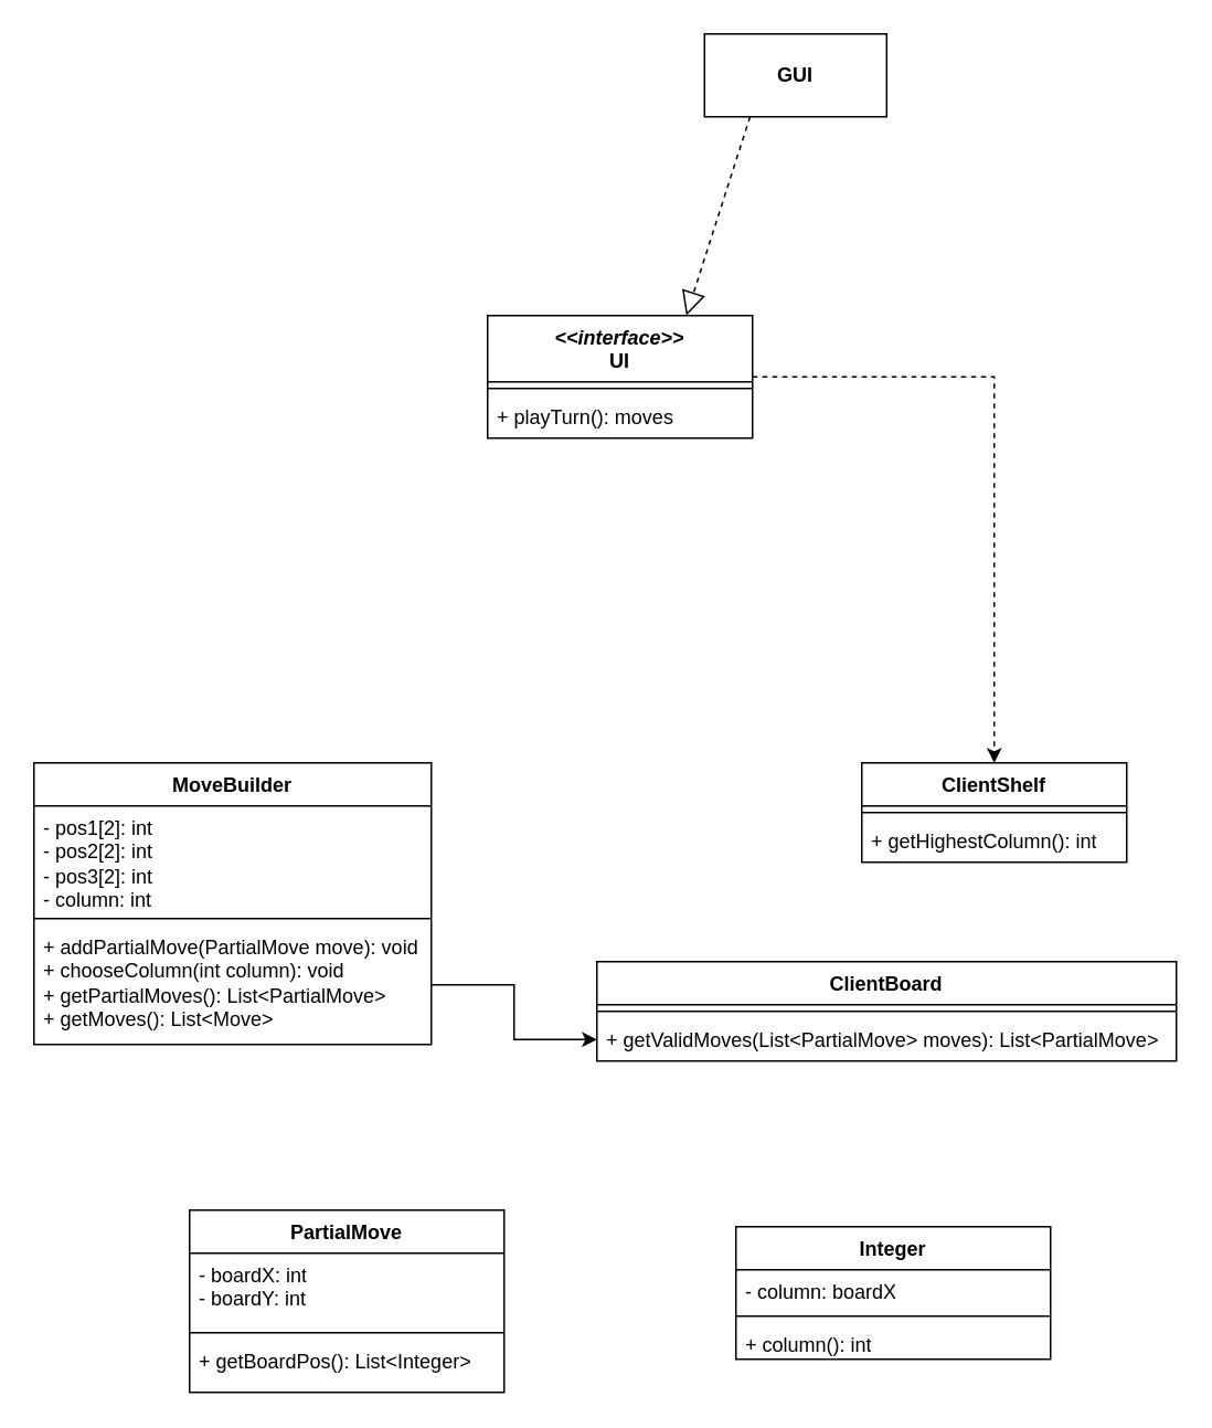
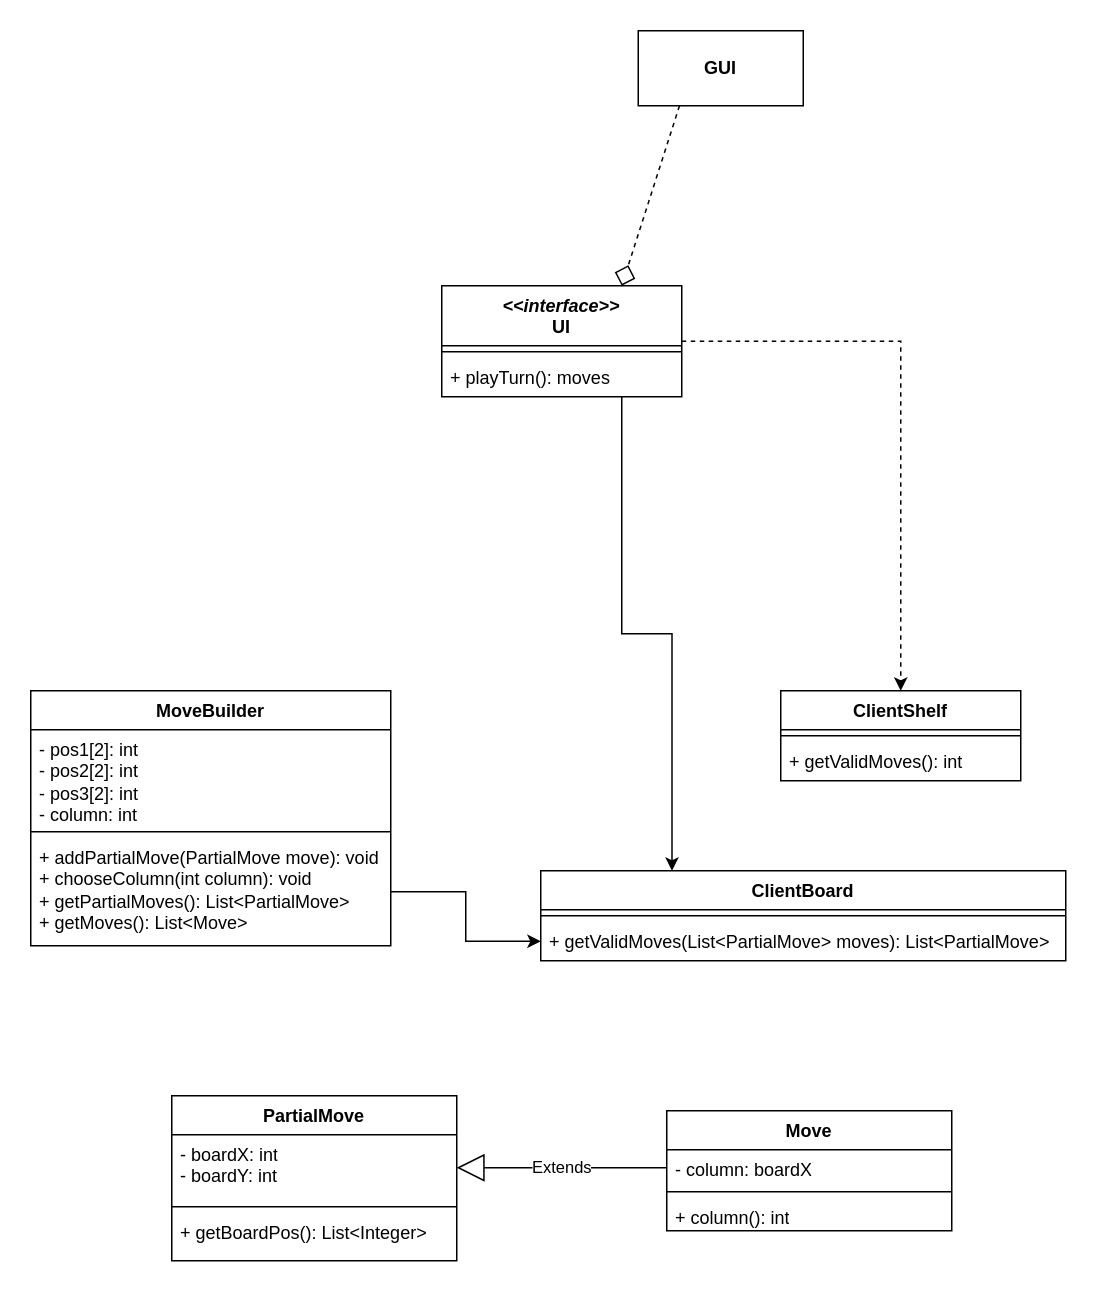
  <mxCell id="0" />
  <mxCell id="1" parent="0" />
+ <mxCell id="2" style="edgeStyle=orthogonalEdgeStyle;rounded=0;orthogonalLoop=1;jettySize=auto;html=1;exitX=0.75;exitY=1;exitDx=0;exitDy=0;entryX=0.25;entryY=0;entryDx=0;entryDy=0;" parent="1" source="4" target="14" edge="1"><mxGeometry relative="1" as="geometry" /></mxCell>
  <mxCell id="3" style="edgeStyle=orthogonalEdgeStyle;rounded=0;orthogonalLoop=1;jettySize=auto;html=1;exitX=1;exitY=0.5;exitDx=0;exitDy=0;entryX=0.5;entryY=0;entryDx=0;entryDy=0;dashed=1;" parent="1" source="4" target="11" edge="1"><mxGeometry relative="1" as="geometry" /></mxCell>
  <mxCell id="4" value="&lt;div&gt;&lt;i&gt;&amp;lt;&amp;lt;interface&amp;gt;&amp;gt;&lt;/i&gt;&lt;br&gt;&lt;/div&gt;&lt;div&gt;UI&lt;/div&gt;" style="swimlane;fontStyle=1;align=center;verticalAlign=top;childLayout=stackLayout;horizontal=1;startSize=40;horizontalStack=0;resizeParent=1;resizeParentMax=0;resizeLast=0;collapsible=1;marginBottom=0;whiteSpace=wrap;html=1;" parent="1" vertex="1"><mxGeometry x="294" y="190" width="160" height="74" as="geometry" /></mxCell>
  <mxCell id="5" value="" style="line;strokeWidth=1;fillColor=none;align=left;verticalAlign=middle;spacingTop=-1;spacingLeft=3;spacingRight=3;rotatable=0;labelPosition=right;points=[];portConstraint=eastwest;strokeColor=inherit;" parent="4" vertex="1"><mxGeometry y="40" width="160" height="8" as="geometry" /></mxCell>
  <mxCell id="6" value="+ playTurn(): moves" style="text;strokeColor=none;fillColor=none;align=left;verticalAlign=top;spacingLeft=4;spacingRight=4;overflow=hidden;rotatable=0;points=[[0,0.5],[1,0.5]];portConstraint=eastwest;whiteSpace=wrap;html=1;" parent="4" vertex="1"><mxGeometry y="48" width="160" height="26" as="geometry" /></mxCell>
  <mxCell id="7" value="&lt;div&gt;MoveBuilder&lt;/div&gt;" style="swimlane;fontStyle=1;align=center;verticalAlign=top;childLayout=stackLayout;horizontal=1;startSize=26;horizontalStack=0;resizeParent=1;resizeParentMax=0;resizeLast=0;collapsible=1;marginBottom=0;whiteSpace=wrap;html=1;" parent="1" vertex="1"><mxGeometry x="20" y="460" width="240" height="170" as="geometry" /></mxCell>
  <mxCell id="8" value="&lt;div&gt;- pos1[2]: int&lt;/div&gt;&lt;div&gt;- pos2[2]: int&lt;/div&gt;&lt;div&gt;- pos3[2]: int&lt;/div&gt;&lt;div&gt;- column: int&lt;br&gt;&lt;/div&gt;" style="text;strokeColor=none;fillColor=none;align=left;verticalAlign=top;spacingLeft=4;spacingRight=4;overflow=hidden;rotatable=0;points=[[0,0.5],[1,0.5]];portConstraint=eastwest;whiteSpace=wrap;html=1;" parent="7" vertex="1"><mxGeometry y="26" width="240" height="64" as="geometry" /></mxCell>
  <mxCell id="9" value="" style="line;strokeWidth=1;fillColor=none;align=left;verticalAlign=middle;spacingTop=-1;spacingLeft=3;spacingRight=3;rotatable=0;labelPosition=right;points=[];portConstraint=eastwest;strokeColor=inherit;" parent="7" vertex="1"><mxGeometry y="90" width="240" height="8" as="geometry" /></mxCell>
  <mxCell id="10" value="&lt;div&gt;+ addPartialMove(PartialMove move): void&lt;/div&gt;&lt;div&gt;+ chooseColumn(int column): void&lt;br&gt;&lt;/div&gt;&lt;div&gt;+ getPartialMoves(): List&amp;lt;PartialMove&amp;gt;&lt;/div&gt;&lt;div&gt;+ getMoves(): List&amp;lt;Move&amp;gt;&lt;br&gt;&lt;/div&gt;" style="text;strokeColor=none;fillColor=none;align=left;verticalAlign=top;spacingLeft=4;spacingRight=4;overflow=hidden;rotatable=0;points=[[0,0.5],[1,0.5]];portConstraint=eastwest;whiteSpace=wrap;html=1;" parent="7" vertex="1"><mxGeometry y="98" width="240" height="72" as="geometry" /></mxCell>
  <mxCell id="11" value="ClientShelf" style="swimlane;fontStyle=1;align=center;verticalAlign=top;childLayout=stackLayout;horizontal=1;startSize=26;horizontalStack=0;resizeParent=1;resizeParentMax=0;resizeLast=0;collapsible=1;marginBottom=0;whiteSpace=wrap;html=1;" parent="1" vertex="1"><mxGeometry x="520" y="460" width="160" height="60" as="geometry" /></mxCell>
  <mxCell id="12" value="" style="line;strokeWidth=1;fillColor=none;align=left;verticalAlign=middle;spacingTop=-1;spacingLeft=3;spacingRight=3;rotatable=0;labelPosition=right;points=[];portConstraint=eastwest;strokeColor=inherit;" parent="11" vertex="1"><mxGeometry y="26" width="160" height="8" as="geometry" /></mxCell>
- <mxCell id="13" value="+ getHighestColumn(): int" style="text;strokeColor=none;fillColor=none;align=left;verticalAlign=top;spacingLeft=4;spacingRight=4;overflow=hidden;rotatable=0;points=[[0,0.5],[1,0.5]];portConstraint=eastwest;whiteSpace=wrap;html=1;" parent="11" vertex="1"><mxGeometry y="34" width="160" height="26" as="geometry" /></mxCell>
+ <mxCell id="13" value="+ getValidMoves(): int" style="text;strokeColor=none;fillColor=none;align=left;verticalAlign=top;spacingLeft=4;spacingRight=4;overflow=hidden;rotatable=0;points=[[0,0.5],[1,0.5]];portConstraint=eastwest;whiteSpace=wrap;html=1;" parent="11" vertex="1"><mxGeometry y="34" width="160" height="26" as="geometry" /></mxCell>
  <mxCell id="14" value="ClientBoard" style="swimlane;fontStyle=1;align=center;verticalAlign=top;childLayout=stackLayout;horizontal=1;startSize=26;horizontalStack=0;resizeParent=1;resizeParentMax=0;resizeLast=0;collapsible=1;marginBottom=0;whiteSpace=wrap;html=1;" parent="1" vertex="1"><mxGeometry x="360" y="580" width="350" height="60" as="geometry" /></mxCell>
  <mxCell id="15" value="" style="line;strokeWidth=1;fillColor=none;align=left;verticalAlign=middle;spacingTop=-1;spacingLeft=3;spacingRight=3;rotatable=0;labelPosition=right;points=[];portConstraint=eastwest;strokeColor=inherit;" parent="14" vertex="1"><mxGeometry y="26" width="350" height="8" as="geometry" /></mxCell>
  <mxCell id="16" value="+ getValidMoves(List&amp;lt;PartialMove&amp;gt; moves): List&amp;lt;PartialMove&amp;gt;" style="text;strokeColor=none;fillColor=none;align=left;verticalAlign=top;spacingLeft=4;spacingRight=4;overflow=hidden;rotatable=0;points=[[0,0.5],[1,0.5]];portConstraint=eastwest;whiteSpace=wrap;html=1;" parent="14" vertex="1"><mxGeometry y="34" width="350" height="26" as="geometry" /></mxCell>
  <mxCell id="17" value="&lt;b&gt;GUI&lt;/b&gt;" style="html=1;whiteSpace=wrap;" parent="1" vertex="1"><mxGeometry x="425" y="20" width="110" height="50" as="geometry" /></mxCell>
  <mxCell id="18" style="edgeStyle=orthogonalEdgeStyle;rounded=0;orthogonalLoop=1;jettySize=auto;html=1;exitX=1;exitY=0.5;exitDx=0;exitDy=0;entryX=0;entryY=0.5;entryDx=0;entryDy=0;" parent="1" source="10" target="16" edge="1"><mxGeometry relative="1" as="geometry" /></mxCell>
- <mxCell id="19" value="" style="endArrow=block;dashed=1;endFill=0;endSize=12;html=1;rounded=0;exitX=0.25;exitY=1;exitDx=0;exitDy=0;entryX=0.75;entryY=0;entryDx=0;entryDy=0;" parent="1" source="17" target="4" edge="1"><mxGeometry width="160" relative="1" as="geometry"><mxPoint x="300" y="320" as="sourcePoint" /><mxPoint x="460" y="320" as="targetPoint" /></mxGeometry></mxCell>
- <mxCell id="20" value="Integer" style="swimlane;fontStyle=1;align=center;verticalAlign=top;childLayout=stackLayout;horizontal=1;startSize=26;horizontalStack=0;resizeParent=1;resizeParentMax=0;resizeLast=0;collapsible=1;marginBottom=0;whiteSpace=wrap;html=1;" vertex="1" parent="1"><mxGeometry x="444" y="740" width="190" height="80" as="geometry" /></mxCell>
+ <mxCell id="19" value="" style="endArrow=diamond;dashed=1;endFill=0;endSize=12;html=1;rounded=0;exitX=0.25;exitY=1;exitDx=0;exitDy=0;entryX=0.75;entryY=0;entryDx=0;entryDy=0;" parent="1" source="17" target="4" edge="1"><mxGeometry width="160" relative="1" as="geometry"><mxPoint x="300" y="320" as="sourcePoint" /><mxPoint x="460" y="320" as="targetPoint" /></mxGeometry></mxCell>
+ <mxCell id="20" value="Move" style="swimlane;fontStyle=1;align=center;verticalAlign=top;childLayout=stackLayout;horizontal=1;startSize=26;horizontalStack=0;resizeParent=1;resizeParentMax=0;resizeLast=0;collapsible=1;marginBottom=0;whiteSpace=wrap;html=1;" vertex="1" parent="1"><mxGeometry x="444" y="740" width="190" height="80" as="geometry" /></mxCell>
  <mxCell id="21" value="&lt;div&gt;- column: boardX&lt;br&gt;&lt;/div&gt;" style="text;strokeColor=none;fillColor=none;align=left;verticalAlign=top;spacingLeft=4;spacingRight=4;overflow=hidden;rotatable=0;points=[[0,0.5],[1,0.5]];portConstraint=eastwest;whiteSpace=wrap;html=1;" vertex="1" parent="20"><mxGeometry y="26" width="190" height="24" as="geometry" /></mxCell>
  <mxCell id="22" value="" style="line;strokeWidth=1;fillColor=none;align=left;verticalAlign=middle;spacingTop=-1;spacingLeft=3;spacingRight=3;rotatable=0;labelPosition=right;points=[];portConstraint=eastwest;strokeColor=inherit;" vertex="1" parent="20"><mxGeometry y="50" width="190" height="8" as="geometry" /></mxCell>
  <mxCell id="23" value="&lt;div&gt;+ column(): int&lt;br&gt;&lt;/div&gt;" style="text;strokeColor=none;fillColor=none;align=left;verticalAlign=top;spacingLeft=4;spacingRight=4;overflow=hidden;rotatable=0;points=[[0,0.5],[1,0.5]];portConstraint=eastwest;whiteSpace=wrap;html=1;" vertex="1" parent="20"><mxGeometry y="58" width="190" height="22" as="geometry" /></mxCell>
  <mxCell id="24" value="PartialMove" style="swimlane;fontStyle=1;align=center;verticalAlign=top;childLayout=stackLayout;horizontal=1;startSize=26;horizontalStack=0;resizeParent=1;resizeParentMax=0;resizeLast=0;collapsible=1;marginBottom=0;whiteSpace=wrap;html=1;" vertex="1" parent="1"><mxGeometry x="114" y="730" width="190" height="110" as="geometry" /></mxCell>
  <mxCell id="25" value="&lt;div&gt;- boardX: int&lt;/div&gt;&lt;div&gt;- boardY: int&lt;/div&gt;" style="text;strokeColor=none;fillColor=none;align=left;verticalAlign=top;spacingLeft=4;spacingRight=4;overflow=hidden;rotatable=0;points=[[0,0.5],[1,0.5]];portConstraint=eastwest;whiteSpace=wrap;html=1;" vertex="1" parent="24"><mxGeometry y="26" width="190" height="44" as="geometry" /></mxCell>
  <mxCell id="26" value="" style="line;strokeWidth=1;fillColor=none;align=left;verticalAlign=middle;spacingTop=-1;spacingLeft=3;spacingRight=3;rotatable=0;labelPosition=right;points=[];portConstraint=eastwest;strokeColor=inherit;" vertex="1" parent="24"><mxGeometry y="70" width="190" height="8" as="geometry" /></mxCell>
  <mxCell id="27" value="&lt;div&gt;+ getBoardPos(): List&amp;lt;Integer&amp;gt;&lt;/div&gt;" style="text;strokeColor=none;fillColor=none;align=left;verticalAlign=top;spacingLeft=4;spacingRight=4;overflow=hidden;rotatable=0;points=[[0,0.5],[1,0.5]];portConstraint=eastwest;whiteSpace=wrap;html=1;" vertex="1" parent="24"><mxGeometry y="78" width="190" height="32" as="geometry" /></mxCell>
+ <mxCell id="28" value="Extends" style="endArrow=block;endSize=16;endFill=0;html=1;rounded=0;exitX=0;exitY=0.5;exitDx=0;exitDy=0;entryX=1;entryY=0.5;entryDx=0;entryDy=0;" edge="1" parent="1" source="21" target="25"><mxGeometry width="160" relative="1" as="geometry"><mxPoint x="374" y="810" as="sourcePoint" /><mxPoint x="534" y="810" as="targetPoint" /></mxGeometry></mxCell>
